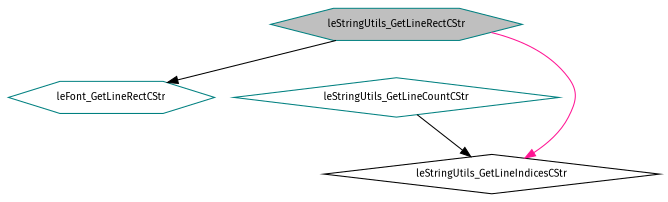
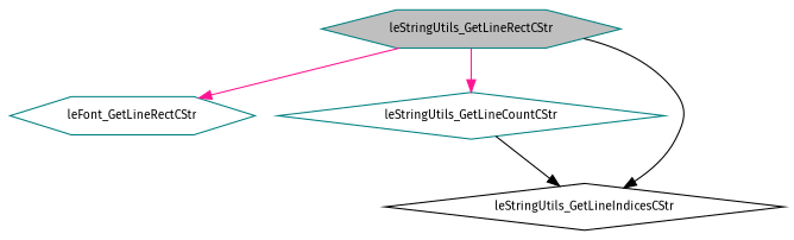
  digraph {
    fontname="Fira Sans"
    rankdir=TB
    node [color=teal fillcolor=white fontname="Fira Sans" fontsize=10 shape=hexagon style=filled]
    edge [color=deeppink fontname="Fira Sans" fontsize=10 labelfontname=Helvetica labelfontsize=10 style=solid]
    n1 [fillcolor=grey75 fontcolor=black height=0.2 label=leStringUtils_GetLineRectCStr width=0.4]
    n2 [height=0.2 label=leFont_GetLineRectCStr width=0.4]
    n3 [height=0.2 label=leStringUtils_GetLineCountCStr shape=diamond width=0.4]
    n4 [color=black height=0.2 label=leStringUtils_GetLineIndicesCStr shape=diamond width=0.4]
-   n1 -> n2 [color=black]
-   n1 -> n4
+   n1 -> n2
+   n1 -> n3
+   n1 -> n4 [color=black]
    n3 -> n4 [color=black]
  }
